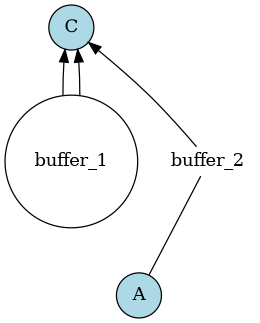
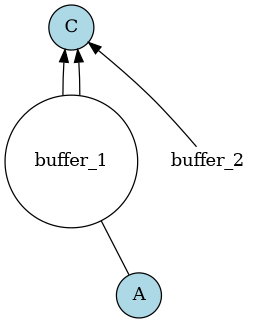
  digraph {
    rankdir=BT
    node [shape=circle]
    n1 [fillcolor=lightblue label=A style=filled]
    buffer_1 [height=0 width=0]
    n3 [fillcolor=lightblue label=C style=filled]
    buffer_2 [height=0 shape=plaintext width=0]
-   n1 -> buffer_2 [dir=none]
+   n1 -> buffer_1 [dir=none]
    buffer_1 -> n3
    buffer_1 -> n3
    buffer_2 -> n3
  }
